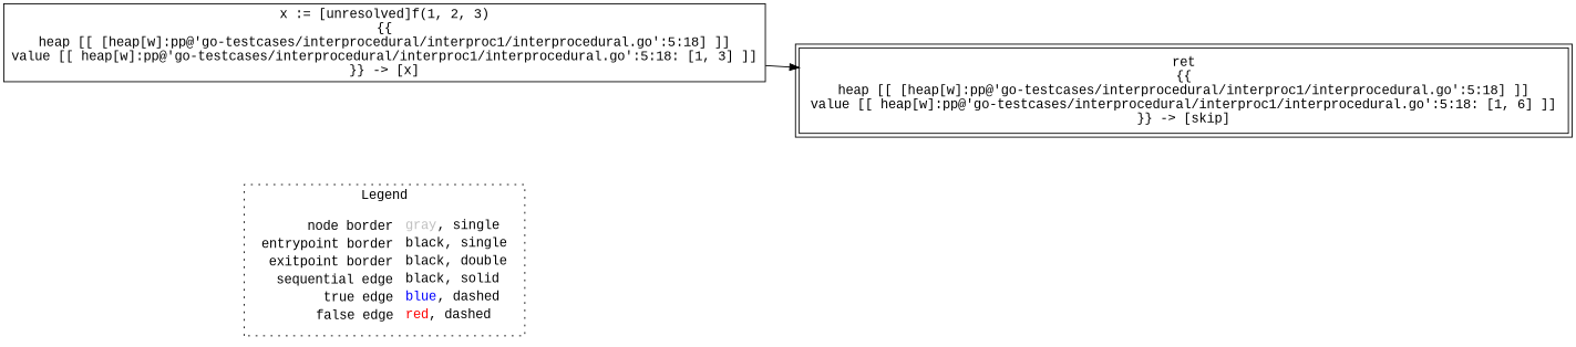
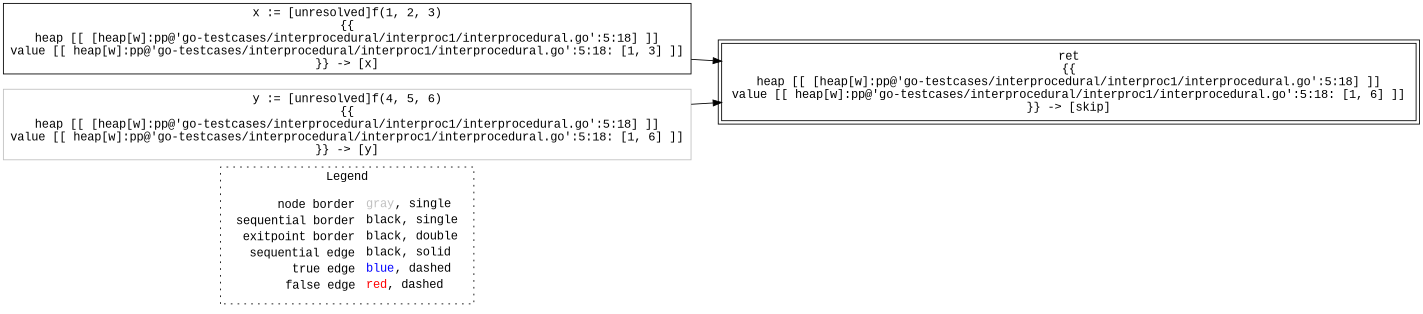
  digraph {
    fontname="Liberation Mono"
    rankdir=LR
    node [fontname="Liberation Mono" shape=rect color=black]
    edge [color=black fontname="Liberation Mono"]
-   n1 [label=<<table border="0" cellpadding="2" cellspacing="0" cellborder="0"><tr><td align="right">node border&nbsp;</td><td align="left"><font color="gray">gray</font>, single</td></tr><tr><td align="right">entrypoint border&nbsp;</td><td align="left"><font color="black">black</font>, single</td></tr><tr><td align="right">exitpoint border&nbsp;</td><td align="left"><font color="black">black</font>, double</td></tr><tr><td align="right">sequential edge&nbsp;</td><td align="left"><font color="black">black</font>, solid</td></tr><tr><td align="right">true edge&nbsp;</td><td align="left"><font color="blue">blue</font>, dashed</td></tr><tr><td align="right">false edge&nbsp;</td><td align="left"><font color="red">red</font>, dashed</td></tr></table>> shape=plaintext color=""]
+   n1 [label=<<table border="0" cellpadding="2" cellspacing="0" cellborder="0"><tr><td align="right">node border&nbsp;</td><td align="left"><font color="gray">gray</font>, single</td></tr><tr><td align="right">sequential border&nbsp;</td><td align="left"><font color="black">black</font>, single</td></tr><tr><td align="right">exitpoint border&nbsp;</td><td align="left"><font color="black">black</font>, double</td></tr><tr><td align="right">sequential edge&nbsp;</td><td align="left"><font color="black">black</font>, solid</td></tr><tr><td align="right">true edge&nbsp;</td><td align="left"><font color="blue">blue</font>, dashed</td></tr><tr><td align="right">false edge&nbsp;</td><td align="left"><font color="red">red</font>, dashed</td></tr></table>> shape=plaintext color=""]
    n2 [label=<x := [unresolved]f(1, 2, 3)<BR/>{{<BR/>heap [[ [heap[w]:pp@'go-testcases/interprocedural/interproc1/interprocedural.go':5:18] ]]<BR/>value [[ heap[w]:pp@'go-testcases/interprocedural/interproc1/interprocedural.go':5:18: [1, 3] ]]<BR/>}} -&gt; [x]>]
    n3 [label=<ret<BR/>{{<BR/>heap [[ [heap[w]:pp@'go-testcases/interprocedural/interproc1/interprocedural.go':5:18] ]]<BR/>value [[ heap[w]:pp@'go-testcases/interprocedural/interproc1/interprocedural.go':5:18: [1, 6] ]]<BR/>}} -&gt; [skip]> peripheries=2]
+   n4 [color=gray label=<y := [unresolved]f(4, 5, 6)<BR/>{{<BR/>heap [[ [heap[w]:pp@'go-testcases/interprocedural/interproc1/interprocedural.go':5:18] ]]<BR/>value [[ heap[w]:pp@'go-testcases/interprocedural/interproc1/interprocedural.go':5:18: [1, 6] ]]<BR/>}} -&gt; [y]>]
    subgraph cluster_1 {
      label=Legend
      style=dotted
      n1
    }
    n2 -> n3
+   n4 -> n3
  }
